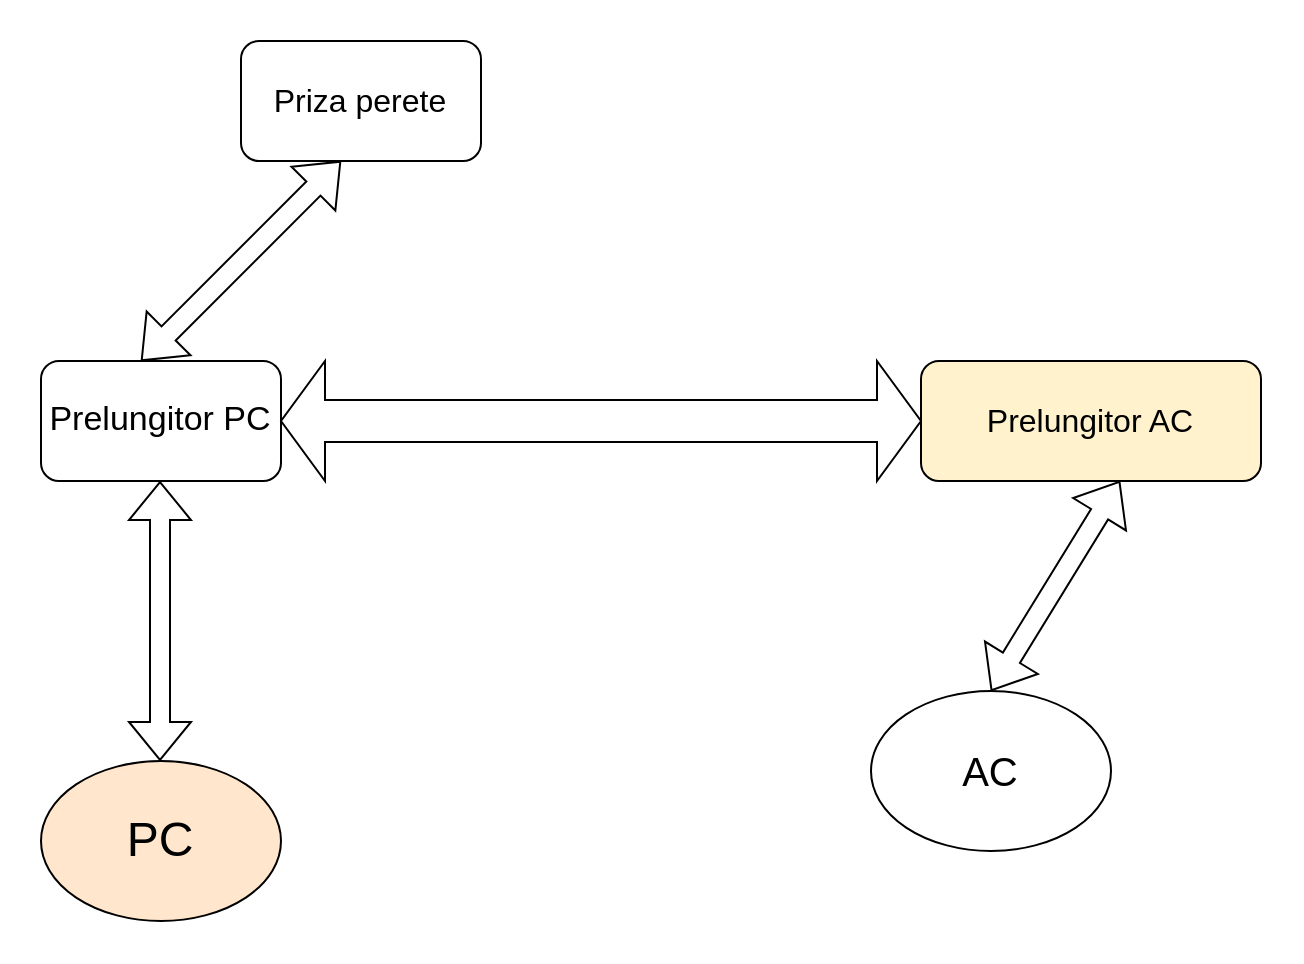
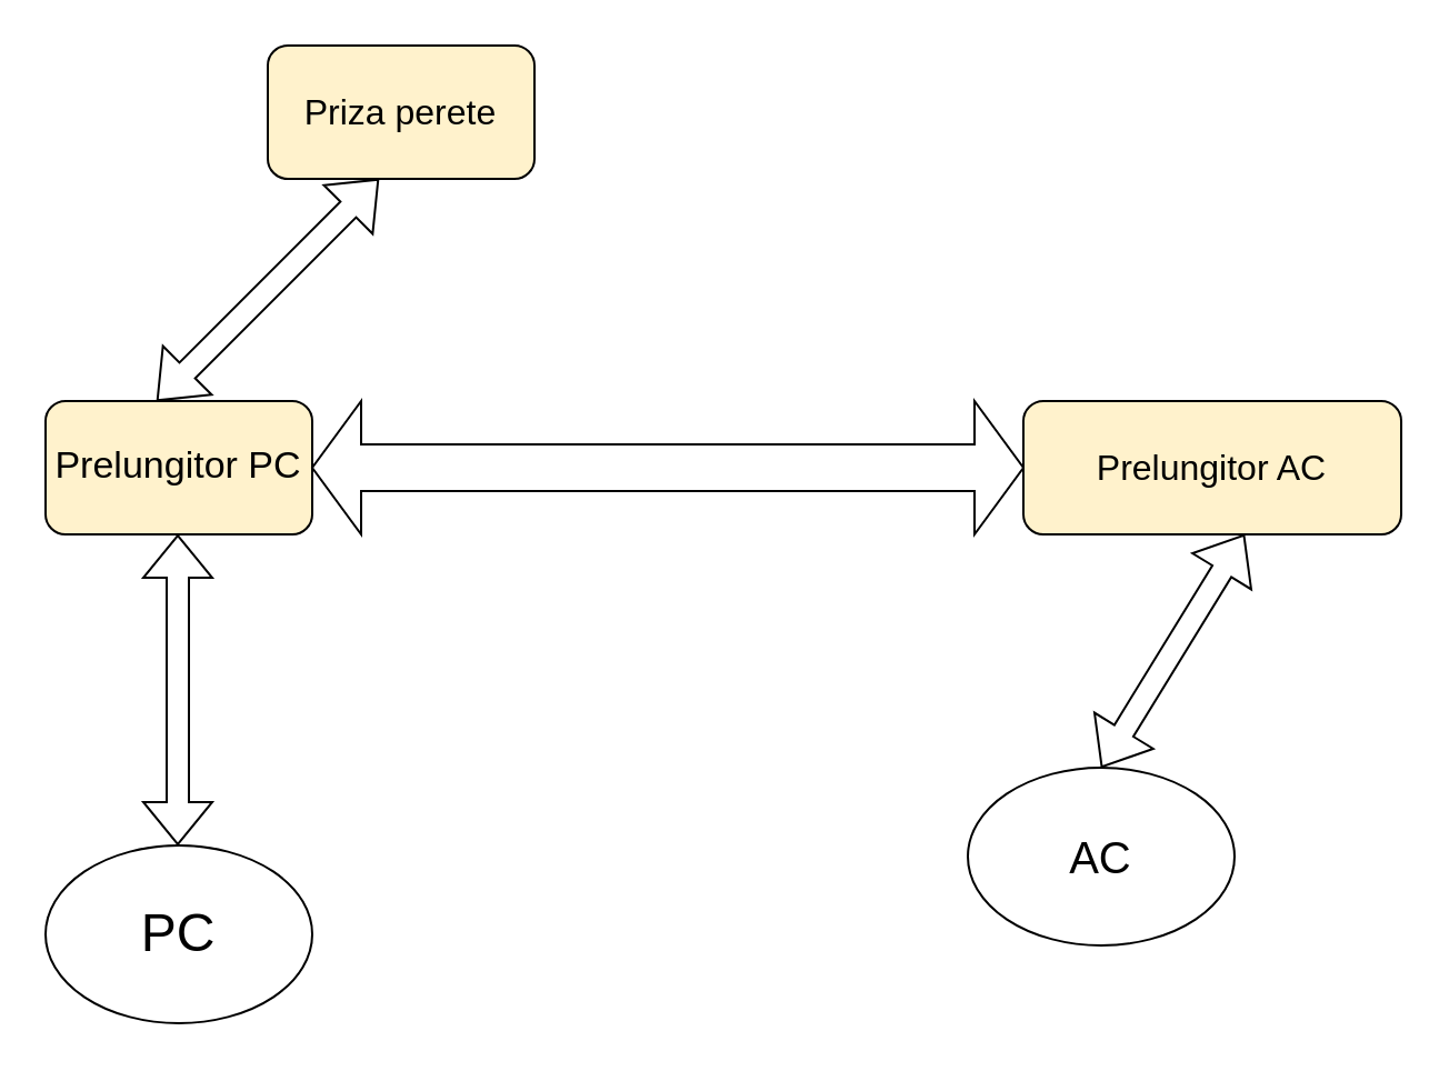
  <mxCell id="0" />
  <mxCell id="1" parent="0" />
- <mxCell id="2" value="&lt;font style=&quot;font-size: 16px;&quot;&gt;Priza perete&lt;/font&gt;" style="rounded=1;whiteSpace=wrap;html=1;" vertex="1" parent="1"><mxGeometry x="120" y="20" width="120" height="60" as="geometry" /></mxCell>
+ <mxCell id="2" value="&lt;font style=&quot;font-size: 16px;&quot;&gt;Priza perete&lt;/font&gt;" style="rounded=1;whiteSpace=wrap;html=1;fillColor=#fff2cc;" vertex="1" parent="1"><mxGeometry x="120" y="20" width="120" height="60" as="geometry" /></mxCell>
  <mxCell id="3" value="" style="shape=flexArrow;endArrow=classic;startArrow=classic;html=1;rounded=0;" edge="1" parent="1"><mxGeometry width="100" height="100" relative="1" as="geometry"><mxPoint x="70" y="180" as="sourcePoint" /><mxPoint x="170" y="80" as="targetPoint" /></mxGeometry></mxCell>
- <mxCell id="4" value="&lt;font style=&quot;font-size: 17px;&quot;&gt;Prelungitor PC&lt;/font&gt;" style="rounded=1;whiteSpace=wrap;html=1;" vertex="1" parent="1"><mxGeometry x="20" y="180" width="120" height="60" as="geometry" /></mxCell>
+ <mxCell id="4" value="&lt;font style=&quot;font-size: 17px;&quot;&gt;Prelungitor PC&lt;/font&gt;" style="rounded=1;whiteSpace=wrap;html=1;fillColor=#fff2cc;" vertex="1" parent="1"><mxGeometry x="20" y="180" width="120" height="60" as="geometry" /></mxCell>
  <mxCell id="5" value="" style="html=1;shadow=0;dashed=0;align=center;verticalAlign=middle;shape=mxgraph.arrows2.twoWayArrow;dy=0.65;dx=22;" vertex="1" parent="1"><mxGeometry x="140" y="180" width="320" height="60" as="geometry" /></mxCell>
  <mxCell id="6" value="&lt;font style=&quot;font-size: 16px;&quot;&gt;Prelungitor AC&lt;/font&gt;" style="rounded=1;whiteSpace=wrap;html=1;fillColor=#fff2cc;" vertex="1" parent="1"><mxGeometry x="460" y="180" width="170" height="60" as="geometry" /></mxCell>
  <mxCell id="7" value="" style="shape=flexArrow;endArrow=classic;startArrow=classic;html=1;rounded=0;" edge="1" parent="1"><mxGeometry width="100" height="100" relative="1" as="geometry"><mxPoint x="79.5" y="380" as="sourcePoint" /><mxPoint x="79.5" y="240" as="targetPoint" /></mxGeometry></mxCell>
- <mxCell id="8" value="&lt;font style=&quot;font-size: 24px;&quot;&gt;PC&lt;/font&gt;" style="ellipse;whiteSpace=wrap;html=1;fillColor=#ffe6cc;" vertex="1" parent="1"><mxGeometry x="20" y="380" width="120" height="80" as="geometry" /></mxCell>
+ <mxCell id="8" value="&lt;font style=&quot;font-size: 24px;&quot;&gt;PC&lt;/font&gt;" style="ellipse;whiteSpace=wrap;html=1;" vertex="1" parent="1"><mxGeometry x="20" y="380" width="120" height="80" as="geometry" /></mxCell>
  <mxCell id="9" value="&lt;font style=&quot;font-size: 20px;&quot;&gt;AC&lt;/font&gt;" style="ellipse;whiteSpace=wrap;html=1;" vertex="1" parent="1"><mxGeometry x="435" y="345" width="120" height="80" as="geometry" /></mxCell>
  <mxCell id="10" value="" style="shape=flexArrow;endArrow=classic;startArrow=classic;html=1;rounded=0;exitX=0.5;exitY=0;exitDx=0;exitDy=0;" edge="1" parent="1" source="9"><mxGeometry width="100" height="100" relative="1" as="geometry"><mxPoint x="559.5" y="360" as="sourcePoint" /><mxPoint x="559.5" y="240" as="targetPoint" /></mxGeometry></mxCell>
